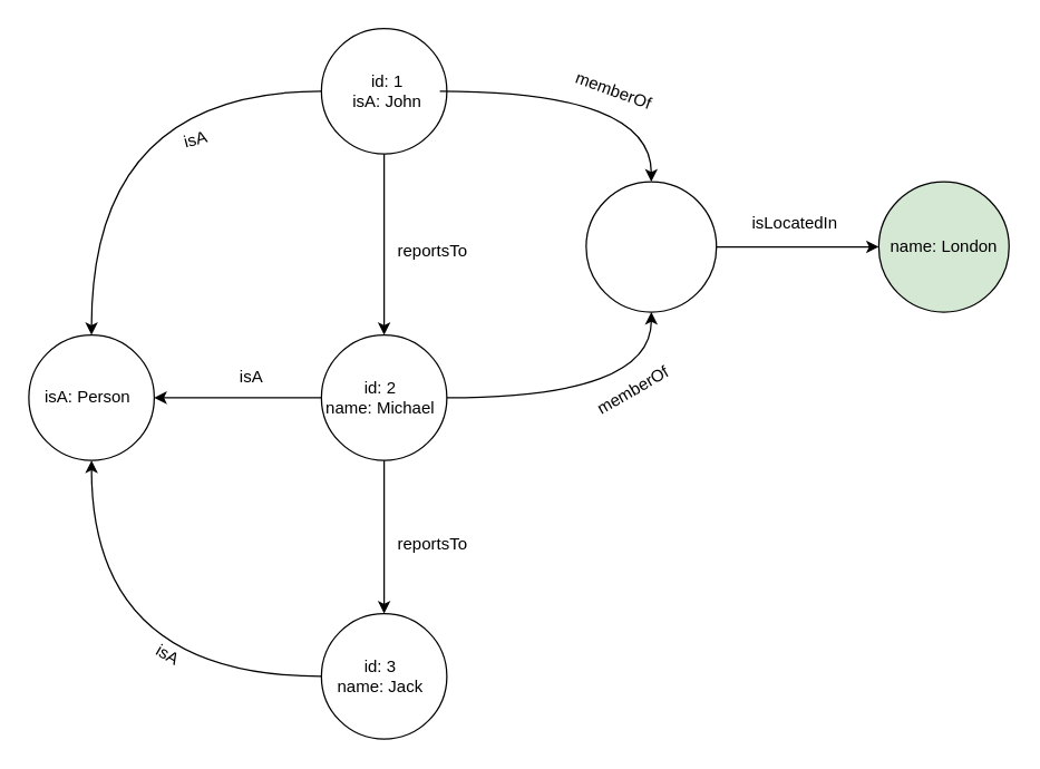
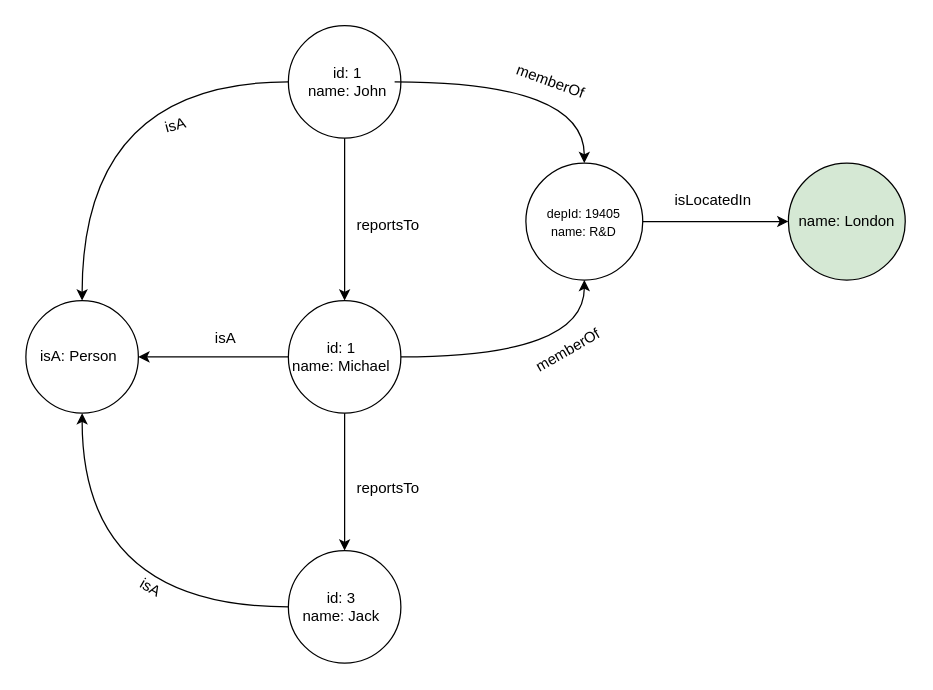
  <mxCell id="0" />
  <mxCell id="1" parent="0" />
  <mxCell id="2" value="reportsTo" style="text;html=1;strokeColor=none;fillColor=none;align=center;verticalAlign=middle;whiteSpace=wrap;rounded=0;" parent="1" vertex="1"><mxGeometry x="290" y="170" width="40" height="20" as="geometry" /></mxCell>
  <mxCell id="3" value="" style="group" parent="1" vertex="1" connectable="0"><mxGeometry x="230" y="20" width="90" height="90" as="geometry" /></mxCell>
  <mxCell id="4" value="" style="ellipse;whiteSpace=wrap;html=1;aspect=fixed;" parent="3" vertex="1"><mxGeometry width="90" height="90" as="geometry" /></mxCell>
- <mxCell id="5" value="id: 1&lt;br&gt;isA: John" style="text;html=1;strokeColor=none;fillColor=none;align=center;verticalAlign=middle;whiteSpace=wrap;rounded=0;" parent="3" vertex="1"><mxGeometry x="10" y="35" width="75" height="20" as="geometry" /></mxCell>
+ <mxCell id="5" value="id: 1&lt;br&gt;name: John" style="text;html=1;strokeColor=none;fillColor=none;align=center;verticalAlign=middle;whiteSpace=wrap;rounded=0;" parent="3" vertex="1"><mxGeometry x="10" y="35" width="75" height="20" as="geometry" /></mxCell>
  <mxCell id="6" style="edgeStyle=orthogonalEdgeStyle;rounded=0;orthogonalLoop=1;jettySize=auto;html=1;exitX=0.5;exitY=1;exitDx=0;exitDy=0;" parent="3" source="5" target="5" edge="1"><mxGeometry relative="1" as="geometry" /></mxCell>
  <mxCell id="7" value="" style="group" parent="1" vertex="1" connectable="0"><mxGeometry x="230" y="240" width="90" height="90" as="geometry" /></mxCell>
  <mxCell id="8" value="" style="ellipse;whiteSpace=wrap;html=1;aspect=fixed;" parent="7" vertex="1"><mxGeometry width="90" height="90" as="geometry" /></mxCell>
- <mxCell id="9" value="id: 2&lt;br&gt;name: Michael" style="text;html=1;strokeColor=none;fillColor=none;align=center;verticalAlign=middle;whiteSpace=wrap;rounded=0;" parent="7" vertex="1"><mxGeometry y="35" width="85" height="20" as="geometry" /></mxCell>
+ <mxCell id="9" value="id: 1&lt;br&gt;name: Michael" style="text;html=1;strokeColor=none;fillColor=none;align=center;verticalAlign=middle;whiteSpace=wrap;rounded=0;" parent="7" vertex="1"><mxGeometry y="35" width="85" height="20" as="geometry" /></mxCell>
  <mxCell id="10" style="edgeStyle=orthogonalEdgeStyle;rounded=0;orthogonalLoop=1;jettySize=auto;html=1;exitX=0.5;exitY=1;exitDx=0;exitDy=0;" parent="7" source="9" target="9" edge="1"><mxGeometry relative="1" as="geometry" /></mxCell>
  <mxCell id="11" style="edgeStyle=orthogonalEdgeStyle;rounded=0;orthogonalLoop=1;jettySize=auto;html=1;entryX=0.5;entryY=0;entryDx=0;entryDy=0;startArrow=none;startFill=0;" parent="1" source="4" target="8" edge="1"><mxGeometry relative="1" as="geometry" /></mxCell>
  <mxCell id="12" value="" style="group" parent="1" vertex="1" connectable="0"><mxGeometry x="230" y="440" width="90" height="90" as="geometry" /></mxCell>
  <mxCell id="13" value="" style="ellipse;whiteSpace=wrap;html=1;aspect=fixed;" parent="12" vertex="1"><mxGeometry width="90" height="90" as="geometry" /></mxCell>
  <mxCell id="14" value="id: 3&lt;br&gt;name: Jack" style="text;html=1;strokeColor=none;fillColor=none;align=center;verticalAlign=middle;whiteSpace=wrap;rounded=0;" parent="12" vertex="1"><mxGeometry y="35" width="85" height="20" as="geometry" /></mxCell>
  <mxCell id="15" style="edgeStyle=orthogonalEdgeStyle;rounded=0;orthogonalLoop=1;jettySize=auto;html=1;exitX=0.5;exitY=1;exitDx=0;exitDy=0;" parent="12" source="14" target="14" edge="1"><mxGeometry relative="1" as="geometry" /></mxCell>
  <mxCell id="16" style="rounded=0;orthogonalLoop=1;jettySize=auto;html=1;entryX=0.5;entryY=0;entryDx=0;entryDy=0;exitX=0.5;exitY=1;exitDx=0;exitDy=0;" parent="1" source="8" target="13" edge="1"><mxGeometry relative="1" as="geometry" /></mxCell>
  <mxCell id="17" value="" style="group" parent="1" vertex="1" connectable="0"><mxGeometry x="20" y="240" width="90" height="90" as="geometry" /></mxCell>
  <mxCell id="18" value="" style="ellipse;whiteSpace=wrap;html=1;aspect=fixed;" parent="17" vertex="1"><mxGeometry width="90" height="90" as="geometry" /></mxCell>
  <mxCell id="19" value="isA: Person" style="text;html=1;strokeColor=none;fillColor=none;align=center;verticalAlign=middle;whiteSpace=wrap;rounded=0;" parent="17" vertex="1"><mxGeometry y="35" width="85" height="20" as="geometry" /></mxCell>
  <mxCell id="20" style="edgeStyle=orthogonalEdgeStyle;rounded=0;orthogonalLoop=1;jettySize=auto;html=1;exitX=0.5;exitY=1;exitDx=0;exitDy=0;" parent="17" source="19" target="19" edge="1"><mxGeometry relative="1" as="geometry" /></mxCell>
  <mxCell id="21" value="isA" style="text;html=1;strokeColor=none;fillColor=none;align=center;verticalAlign=middle;whiteSpace=wrap;rounded=0;rotation=-15;" parent="1" vertex="1"><mxGeometry x="120" y="90" width="40" height="20" as="geometry" /></mxCell>
  <mxCell id="22" value="isA" style="text;html=1;strokeColor=none;fillColor=none;align=center;verticalAlign=middle;whiteSpace=wrap;rounded=0;rotation=0;" parent="1" vertex="1"><mxGeometry x="160" y="260" width="40" height="20" as="geometry" /></mxCell>
  <mxCell id="23" value="reportsTo" style="text;html=1;strokeColor=none;fillColor=none;align=center;verticalAlign=middle;whiteSpace=wrap;rounded=0;" vertex="1" parent="1"><mxGeometry x="290" y="380" width="40" height="20" as="geometry" /></mxCell>
  <mxCell id="24" style="edgeStyle=orthogonalEdgeStyle;curved=1;rounded=0;orthogonalLoop=1;jettySize=auto;html=1;entryX=0.5;entryY=1;entryDx=0;entryDy=0;" edge="1" parent="1" source="14" target="18"><mxGeometry relative="1" as="geometry" /></mxCell>
  <mxCell id="25" value="isA" style="text;html=1;strokeColor=none;fillColor=none;align=center;verticalAlign=middle;whiteSpace=wrap;rounded=0;rotation=30;" vertex="1" parent="1"><mxGeometry x="100" y="460" width="40" height="20" as="geometry" /></mxCell>
  <mxCell id="26" value="" style="group" vertex="1" connectable="0" parent="1"><mxGeometry x="420" y="130" width="100" height="95" as="geometry" /></mxCell>
  <mxCell id="27" value="" style="ellipse;whiteSpace=wrap;html=1;aspect=fixed;" vertex="1" parent="26"><mxGeometry width="93.5" height="93.5" as="geometry" /></mxCell>
+ <mxCell id="28" value="&lt;font style=&quot;font-size: 10px&quot;&gt;depId: 19405&lt;br&gt;name: R&amp;amp;D&lt;br&gt;&lt;/font&gt;" style="text;html=1;strokeColor=none;fillColor=none;align=center;verticalAlign=middle;whiteSpace=wrap;rounded=0;" vertex="1" parent="26"><mxGeometry x="5.081" y="36.944" width="83.333" height="21.111" as="geometry" /></mxCell>
  <mxCell id="29" style="edgeStyle=orthogonalEdgeStyle;curved=1;rounded=0;orthogonalLoop=1;jettySize=auto;html=1;entryX=0.5;entryY=0;entryDx=0;entryDy=0;" edge="1" parent="1" source="5" target="27"><mxGeometry relative="1" as="geometry" /></mxCell>
  <mxCell id="30" value="memberOf" style="text;html=1;strokeColor=none;fillColor=none;align=center;verticalAlign=middle;whiteSpace=wrap;rounded=0;rotation=20;" vertex="1" parent="1"><mxGeometry x="420" y="55" width="40" height="20" as="geometry" /></mxCell>
  <mxCell id="31" style="edgeStyle=orthogonalEdgeStyle;curved=1;rounded=0;orthogonalLoop=1;jettySize=auto;html=1;entryX=0.5;entryY=1;entryDx=0;entryDy=0;" edge="1" parent="1" source="8" target="27"><mxGeometry relative="1" as="geometry" /></mxCell>
  <mxCell id="32" value="memberOf" style="text;html=1;strokeColor=none;fillColor=none;align=center;verticalAlign=middle;whiteSpace=wrap;rounded=0;rotation=-30;" vertex="1" parent="1"><mxGeometry x="434" y="270" width="40" height="20" as="geometry" /></mxCell>
  <mxCell id="33" style="edgeStyle=orthogonalEdgeStyle;curved=1;rounded=0;orthogonalLoop=1;jettySize=auto;html=1;entryX=1;entryY=0.5;entryDx=0;entryDy=0;" edge="1" parent="1" source="8" target="18"><mxGeometry relative="1" as="geometry" /></mxCell>
  <mxCell id="34" style="edgeStyle=orthogonalEdgeStyle;curved=1;rounded=0;orthogonalLoop=1;jettySize=auto;html=1;entryX=0.5;entryY=0;entryDx=0;entryDy=0;" edge="1" parent="1" source="4" target="18"><mxGeometry relative="1" as="geometry" /></mxCell>
  <mxCell id="35" value="name: London" style="ellipse;whiteSpace=wrap;html=1;aspect=fixed;fillColor=#d5e8d4;" vertex="1" parent="1"><mxGeometry x="630" y="130" width="93.5" height="93.5" as="geometry" /></mxCell>
  <mxCell id="36" style="edgeStyle=orthogonalEdgeStyle;curved=1;rounded=0;orthogonalLoop=1;jettySize=auto;html=1;entryX=0;entryY=0.5;entryDx=0;entryDy=0;" edge="1" parent="1" source="27" target="35"><mxGeometry relative="1" as="geometry" /></mxCell>
  <mxCell id="37" value="isLocatedIn" style="text;html=1;strokeColor=none;fillColor=none;align=center;verticalAlign=middle;whiteSpace=wrap;rounded=0;rotation=0;" vertex="1" parent="1"><mxGeometry x="540" y="150" width="60" height="20" as="geometry" /></mxCell>
